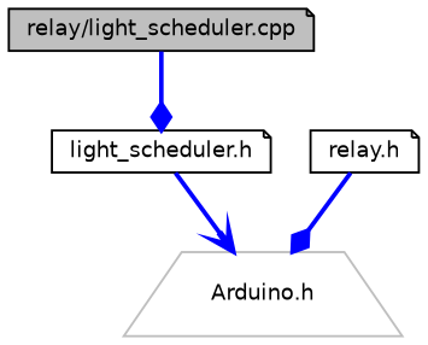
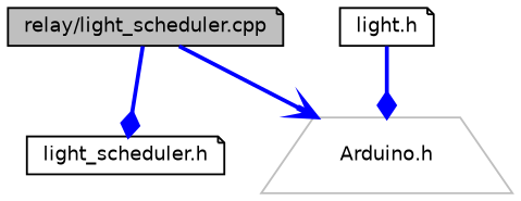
  digraph {
    node [color=black fillcolor=white fontname=Helvetica fontsize=10 shape=note style=filled]
    edge [arrowhead=diamond color=blue fontname=Helvetica fontsize=10 labelfontname=Helvetica labelfontsize=10 style=bold]
    n1 [fillcolor=grey75 fontcolor=black height=0.2 label="relay/light_scheduler.cpp" width=0.4]
    n2 [height=0.2 label="light_scheduler.h" width=0.4]
    n3 [color=grey75 height=0.2 label="Arduino.h" shape=trapezium width=0.4]
-   n4 [height=0.2 label="relay.h" width=0.4]
+   n4 [height=0.2 label="light.h" width=0.4]
    n1 -> n2
-   n2 -> n3 [arrowhead=vee]
+   n1 -> n3 [arrowhead=vee]
    n4 -> n3
  }
